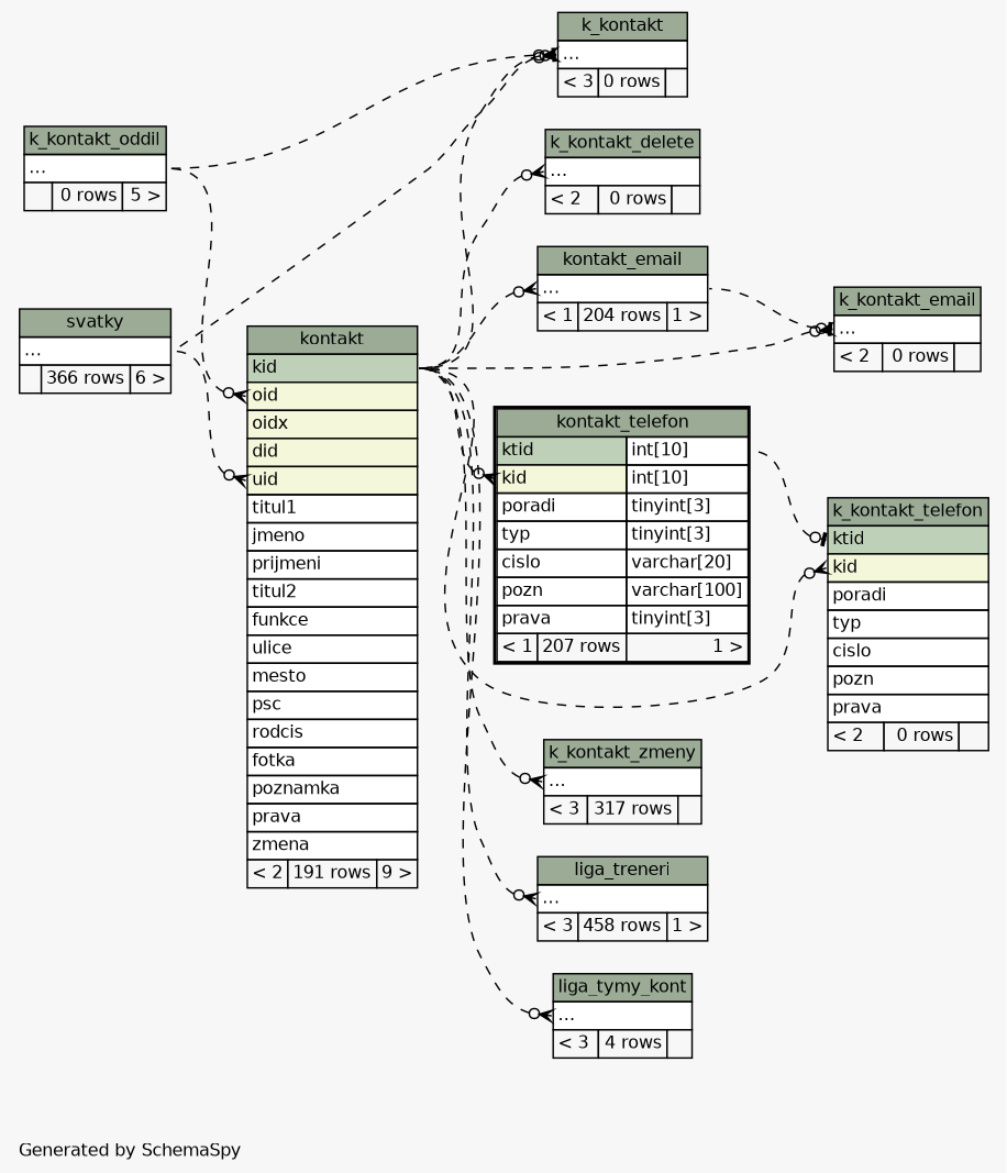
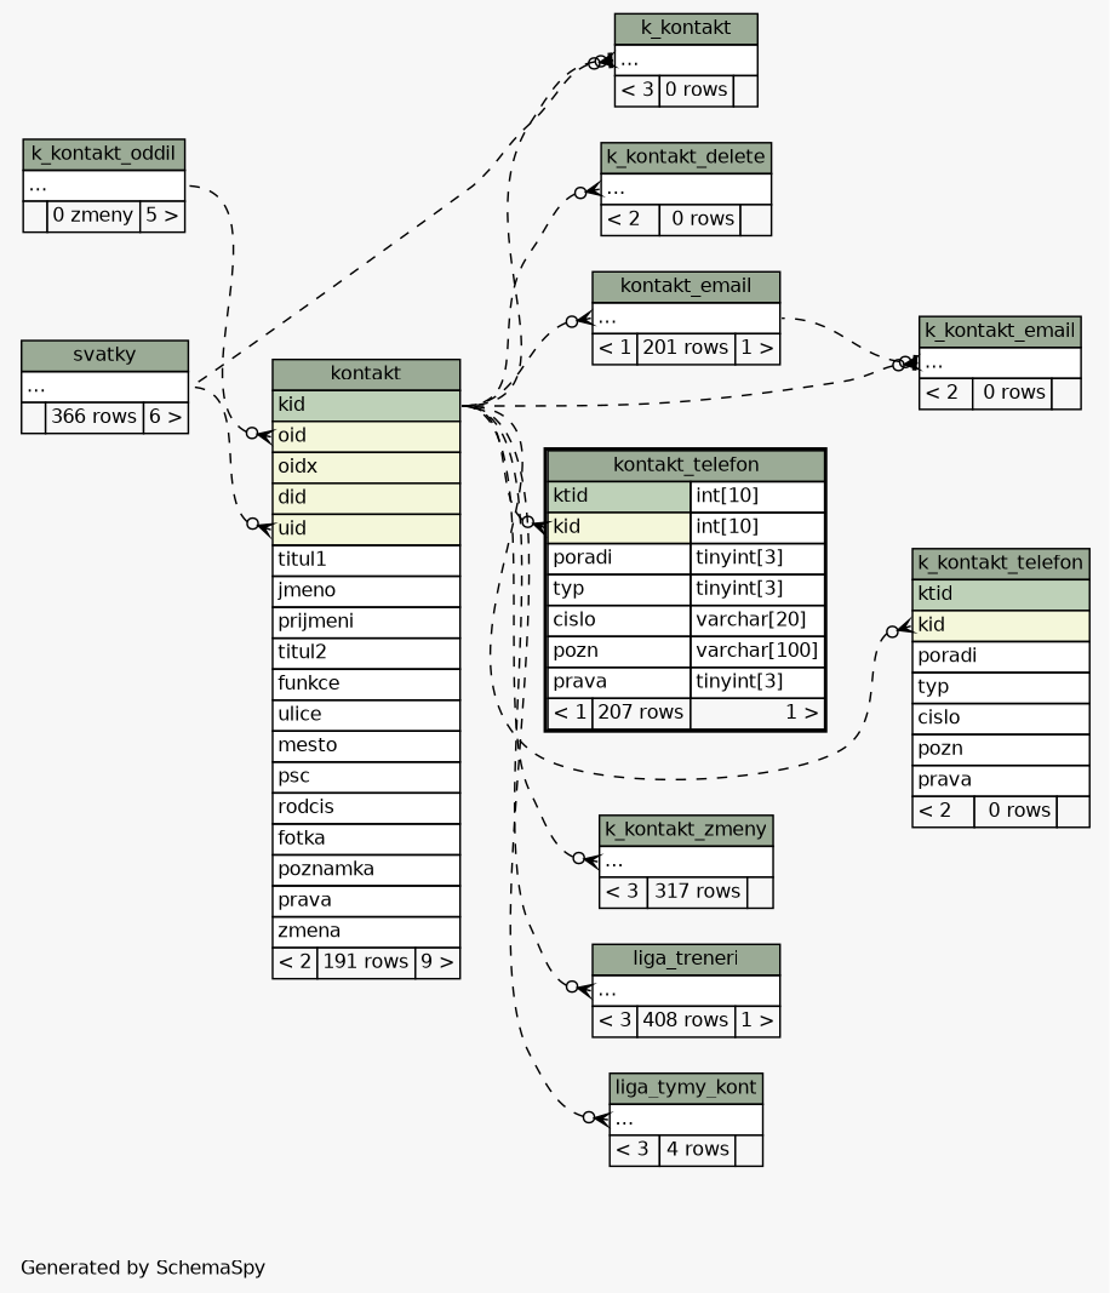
  digraph {
    bgcolor="#f7f7f7"
    fontname=Helvetica
    fontsize=11
    label="\nGenerated by SchemaSpy"
    labeljust=l
    nodesep=0.18
    rankdir=RL
    ranksep=0.46
    node [fontname=Helvetica fontsize=11 shape=plaintext]
    edge [arrowhead=none arrowsize=0.8 arrowtail=crowodot dir=back headport="kid:e" style=dashed tailport="elipses:w"]
    n1 [label=<     <TABLE BORDER="0" CELLBORDER="1" CELLSPACING="0" BGCOLOR="#ffffff">       <TR><TD COLSPAN="3" BGCOLOR="#9bab96" ALIGN="CENTER">k_kontakt</TD></TR>       <TR><TD PORT="elipses" COLSPAN="3" ALIGN="LEFT">...</TD></TR>       <TR><TD ALIGN="LEFT" BGCOLOR="#f7f7f7">&lt; 3</TD><TD ALIGN="RIGHT" BGCOLOR="#f7f7f7">0 rows</TD><TD ALIGN="RIGHT" BGCOLOR="#f7f7f7">  </TD></TR>     </TABLE>>]
    n2 [label=<     <TABLE BORDER="0" CELLBORDER="1" CELLSPACING="0" BGCOLOR="#ffffff">       <TR><TD COLSPAN="3" BGCOLOR="#9bab96" ALIGN="CENTER">kontakt</TD></TR>       <TR><TD PORT="kid" COLSPAN="3" BGCOLOR="#bed1b8" ALIGN="LEFT">kid</TD></TR>       <TR><TD PORT="oid" COLSPAN="3" BGCOLOR="#f4f7da" ALIGN="LEFT">oid</TD></TR>       <TR><TD PORT="oidx" COLSPAN="3" BGCOLOR="#f4f7da" ALIGN="LEFT">oidx</TD></TR>       <TR><TD PORT="did" COLSPAN="3" BGCOLOR="#f4f7da" ALIGN="LEFT">did</TD></TR>       <TR><TD PORT="uid" COLSPAN="3" BGCOLOR="#f4f7da" ALIGN="LEFT">uid</TD></TR>       <TR><TD PORT="titul1" COLSPAN="3" ALIGN="LEFT">titul1</TD></TR>       <TR><TD PORT="jmeno" COLSPAN="3" ALIGN="LEFT">jmeno</TD></TR>       <TR><TD PORT="prijmeni" COLSPAN="3" ALIGN="LEFT">prijmeni</TD></TR>       <TR><TD PORT="titul2" COLSPAN="3" ALIGN="LEFT">titul2</TD></TR>       <TR><TD PORT="funkce" COLSPAN="3" ALIGN="LEFT">funkce</TD></TR>       <TR><TD PORT="ulice" COLSPAN="3" ALIGN="LEFT">ulice</TD></TR>       <TR><TD PORT="mesto" COLSPAN="3" ALIGN="LEFT">mesto</TD></TR>       <TR><TD PORT="psc" COLSPAN="3" ALIGN="LEFT">psc</TD></TR>       <TR><TD PORT="rodcis" COLSPAN="3" ALIGN="LEFT">rodcis</TD></TR>       <TR><TD PORT="fotka" COLSPAN="3" ALIGN="LEFT">fotka</TD></TR>       <TR><TD PORT="poznamka" COLSPAN="3" ALIGN="LEFT">poznamka</TD></TR>       <TR><TD PORT="prava" COLSPAN="3" ALIGN="LEFT">prava</TD></TR>       <TR><TD PORT="zmena" COLSPAN="3" ALIGN="LEFT">zmena</TD></TR>       <TR><TD ALIGN="LEFT" BGCOLOR="#f7f7f7">&lt; 2</TD><TD ALIGN="RIGHT" BGCOLOR="#f7f7f7">191 rows</TD><TD ALIGN="RIGHT" BGCOLOR="#f7f7f7">9 &gt;</TD></TR>     </TABLE>>]
-   n3 [label=<     <TABLE BORDER="0" CELLBORDER="1" CELLSPACING="0" BGCOLOR="#ffffff">       <TR><TD COLSPAN="3" BGCOLOR="#9bab96" ALIGN="CENTER">k_kontakt_oddil</TD></TR>       <TR><TD PORT="elipses" COLSPAN="3" ALIGN="LEFT">...</TD></TR>       <TR><TD ALIGN="LEFT" BGCOLOR="#f7f7f7">  </TD><TD ALIGN="RIGHT" BGCOLOR="#f7f7f7">0 rows</TD><TD ALIGN="RIGHT" BGCOLOR="#f7f7f7">5 &gt;</TD></TR>     </TABLE>>]
+   n3 [label=<     <TABLE BORDER="0" CELLBORDER="1" CELLSPACING="0" BGCOLOR="#ffffff">       <TR><TD COLSPAN="3" BGCOLOR="#9bab96" ALIGN="CENTER">k_kontakt_oddil</TD></TR>       <TR><TD PORT="elipses" COLSPAN="3" ALIGN="LEFT">...</TD></TR>       <TR><TD ALIGN="LEFT" BGCOLOR="#f7f7f7">  </TD><TD ALIGN="RIGHT" BGCOLOR="#f7f7f7">0 zmeny</TD><TD ALIGN="RIGHT" BGCOLOR="#f7f7f7">5 &gt;</TD></TR>     </TABLE>>]
    n4 [label=<     <TABLE BORDER="0" CELLBORDER="1" CELLSPACING="0" BGCOLOR="#ffffff">       <TR><TD COLSPAN="3" BGCOLOR="#9bab96" ALIGN="CENTER">svatky</TD></TR>       <TR><TD PORT="elipses" COLSPAN="3" ALIGN="LEFT">...</TD></TR>       <TR><TD ALIGN="LEFT" BGCOLOR="#f7f7f7">  </TD><TD ALIGN="RIGHT" BGCOLOR="#f7f7f7">366 rows</TD><TD ALIGN="RIGHT" BGCOLOR="#f7f7f7">6 &gt;</TD></TR>     </TABLE>>]
    n5 [label=<     <TABLE BORDER="0" CELLBORDER="1" CELLSPACING="0" BGCOLOR="#ffffff">       <TR><TD COLSPAN="3" BGCOLOR="#9bab96" ALIGN="CENTER">k_kontakt_delete</TD></TR>       <TR><TD PORT="elipses" COLSPAN="3" ALIGN="LEFT">...</TD></TR>       <TR><TD ALIGN="LEFT" BGCOLOR="#f7f7f7">&lt; 2</TD><TD ALIGN="RIGHT" BGCOLOR="#f7f7f7">0 rows</TD><TD ALIGN="RIGHT" BGCOLOR="#f7f7f7">  </TD></TR>     </TABLE>>]
    n6 [label=<     <TABLE BORDER="0" CELLBORDER="1" CELLSPACING="0" BGCOLOR="#ffffff">       <TR><TD COLSPAN="3" BGCOLOR="#9bab96" ALIGN="CENTER">k_kontakt_email</TD></TR>       <TR><TD PORT="elipses" COLSPAN="3" ALIGN="LEFT">...</TD></TR>       <TR><TD ALIGN="LEFT" BGCOLOR="#f7f7f7">&lt; 2</TD><TD ALIGN="RIGHT" BGCOLOR="#f7f7f7">0 rows</TD><TD ALIGN="RIGHT" BGCOLOR="#f7f7f7">  </TD></TR>     </TABLE>>]
-   n7 [label=<     <TABLE BORDER="0" CELLBORDER="1" CELLSPACING="0" BGCOLOR="#ffffff">       <TR><TD COLSPAN="3" BGCOLOR="#9bab96" ALIGN="CENTER">kontakt_email</TD></TR>       <TR><TD PORT="elipses" COLSPAN="3" ALIGN="LEFT">...</TD></TR>       <TR><TD ALIGN="LEFT" BGCOLOR="#f7f7f7">&lt; 1</TD><TD ALIGN="RIGHT" BGCOLOR="#f7f7f7">204 rows</TD><TD ALIGN="RIGHT" BGCOLOR="#f7f7f7">1 &gt;</TD></TR>     </TABLE>>]
+   n7 [label=<     <TABLE BORDER="0" CELLBORDER="1" CELLSPACING="0" BGCOLOR="#ffffff">       <TR><TD COLSPAN="3" BGCOLOR="#9bab96" ALIGN="CENTER">kontakt_email</TD></TR>       <TR><TD PORT="elipses" COLSPAN="3" ALIGN="LEFT">...</TD></TR>       <TR><TD ALIGN="LEFT" BGCOLOR="#f7f7f7">&lt; 1</TD><TD ALIGN="RIGHT" BGCOLOR="#f7f7f7">201 rows</TD><TD ALIGN="RIGHT" BGCOLOR="#f7f7f7">1 &gt;</TD></TR>     </TABLE>>]
    n8 [label=<     <TABLE BORDER="0" CELLBORDER="1" CELLSPACING="0" BGCOLOR="#ffffff">       <TR><TD COLSPAN="3" BGCOLOR="#9bab96" ALIGN="CENTER">k_kontakt_telefon</TD></TR>       <TR><TD PORT="ktid" COLSPAN="3" BGCOLOR="#bed1b8" ALIGN="LEFT">ktid</TD></TR>       <TR><TD PORT="kid" COLSPAN="3" BGCOLOR="#f4f7da" ALIGN="LEFT">kid</TD></TR>       <TR><TD PORT="poradi" COLSPAN="3" ALIGN="LEFT">poradi</TD></TR>       <TR><TD PORT="typ" COLSPAN="3" ALIGN="LEFT">typ</TD></TR>       <TR><TD PORT="cislo" COLSPAN="3" ALIGN="LEFT">cislo</TD></TR>       <TR><TD PORT="pozn" COLSPAN="3" ALIGN="LEFT">pozn</TD></TR>       <TR><TD PORT="prava" COLSPAN="3" ALIGN="LEFT">prava</TD></TR>       <TR><TD ALIGN="LEFT" BGCOLOR="#f7f7f7">&lt; 2</TD><TD ALIGN="RIGHT" BGCOLOR="#f7f7f7">0 rows</TD><TD ALIGN="RIGHT" BGCOLOR="#f7f7f7">  </TD></TR>     </TABLE>>]
    n9 [label=<     <TABLE BORDER="2" CELLBORDER="1" CELLSPACING="0" BGCOLOR="#ffffff">       <TR><TD COLSPAN="3" BGCOLOR="#9bab96" ALIGN="CENTER">kontakt_telefon</TD></TR>       <TR><TD PORT="ktid" COLSPAN="2" BGCOLOR="#bed1b8" ALIGN="LEFT">ktid</TD><TD PORT="ktid.type" ALIGN="LEFT">int[10]</TD></TR>       <TR><TD PORT="kid" COLSPAN="2" BGCOLOR="#f4f7da" ALIGN="LEFT">kid</TD><TD PORT="kid.type" ALIGN="LEFT">int[10]</TD></TR>       <TR><TD PORT="poradi" COLSPAN="2" ALIGN="LEFT">poradi</TD><TD PORT="poradi.type" ALIGN="LEFT">tinyint[3]</TD></TR>       <TR><TD PORT="typ" COLSPAN="2" ALIGN="LEFT">typ</TD><TD PORT="typ.type" ALIGN="LEFT">tinyint[3]</TD></TR>       <TR><TD PORT="cislo" COLSPAN="2" ALIGN="LEFT">cislo</TD><TD PORT="cislo.type" ALIGN="LEFT">varchar[20]</TD></TR>       <TR><TD PORT="pozn" COLSPAN="2" ALIGN="LEFT">pozn</TD><TD PORT="pozn.type" ALIGN="LEFT">varchar[100]</TD></TR>       <TR><TD PORT="prava" COLSPAN="2" ALIGN="LEFT">prava</TD><TD PORT="prava.type" ALIGN="LEFT">tinyint[3]</TD></TR>       <TR><TD ALIGN="LEFT" BGCOLOR="#f7f7f7">&lt; 1</TD><TD ALIGN="RIGHT" BGCOLOR="#f7f7f7">207 rows</TD><TD ALIGN="RIGHT" BGCOLOR="#f7f7f7">1 &gt;</TD></TR>     </TABLE>>]
    n10 [label=<     <TABLE BORDER="0" CELLBORDER="1" CELLSPACING="0" BGCOLOR="#ffffff">       <TR><TD COLSPAN="3" BGCOLOR="#9bab96" ALIGN="CENTER">k_kontakt_zmeny</TD></TR>       <TR><TD PORT="elipses" COLSPAN="3" ALIGN="LEFT">...</TD></TR>       <TR><TD ALIGN="LEFT" BGCOLOR="#f7f7f7">&lt; 3</TD><TD ALIGN="RIGHT" BGCOLOR="#f7f7f7">317 rows</TD><TD ALIGN="RIGHT" BGCOLOR="#f7f7f7">  </TD></TR>     </TABLE>>]
-   n11 [label=<     <TABLE BORDER="0" CELLBORDER="1" CELLSPACING="0" BGCOLOR="#ffffff">       <TR><TD COLSPAN="3" BGCOLOR="#9bab96" ALIGN="CENTER">liga_treneri</TD></TR>       <TR><TD PORT="elipses" COLSPAN="3" ALIGN="LEFT">...</TD></TR>       <TR><TD ALIGN="LEFT" BGCOLOR="#f7f7f7">&lt; 3</TD><TD ALIGN="RIGHT" BGCOLOR="#f7f7f7">458 rows</TD><TD ALIGN="RIGHT" BGCOLOR="#f7f7f7">1 &gt;</TD></TR>     </TABLE>>]
+   n11 [label=<     <TABLE BORDER="0" CELLBORDER="1" CELLSPACING="0" BGCOLOR="#ffffff">       <TR><TD COLSPAN="3" BGCOLOR="#9bab96" ALIGN="CENTER">liga_treneri</TD></TR>       <TR><TD PORT="elipses" COLSPAN="3" ALIGN="LEFT">...</TD></TR>       <TR><TD ALIGN="LEFT" BGCOLOR="#f7f7f7">&lt; 3</TD><TD ALIGN="RIGHT" BGCOLOR="#f7f7f7">408 rows</TD><TD ALIGN="RIGHT" BGCOLOR="#f7f7f7">1 &gt;</TD></TR>     </TABLE>>]
    n12 [label=<     <TABLE BORDER="0" CELLBORDER="1" CELLSPACING="0" BGCOLOR="#ffffff">       <TR><TD COLSPAN="3" BGCOLOR="#9bab96" ALIGN="CENTER">liga_tymy_kont</TD></TR>       <TR><TD PORT="elipses" COLSPAN="3" ALIGN="LEFT">...</TD></TR>       <TR><TD ALIGN="LEFT" BGCOLOR="#f7f7f7">&lt; 3</TD><TD ALIGN="RIGHT" BGCOLOR="#f7f7f7">4 rows</TD><TD ALIGN="RIGHT" BGCOLOR="#f7f7f7">  </TD></TR>     </TABLE>>]
    n1 -> n2 [arrowtail=teeodot]
-   n1 -> n3 [headport="elipses:e"]
    n1 -> n4 [headport="elipses:e"]
    n2 -> n3 [headport="elipses:e" tailport="oid:w"]
    n2 -> n4 [headport="elipses:e" tailport="uid:w"]
    n5 -> n2
    n6 -> n2
    n6 -> n7 [arrowtail=teeodot headport="elipses:e"]
    n7 -> n2
    n8 -> n2 [tailport="kid:w"]
-   n8 -> n9 [arrowtail=teeodot headport="ktid.type:e" tailport="ktid:w"]
    n9 -> n2 [tailport="kid:w"]
    n10 -> n2
    n11 -> n2
    n12 -> n2
  }
